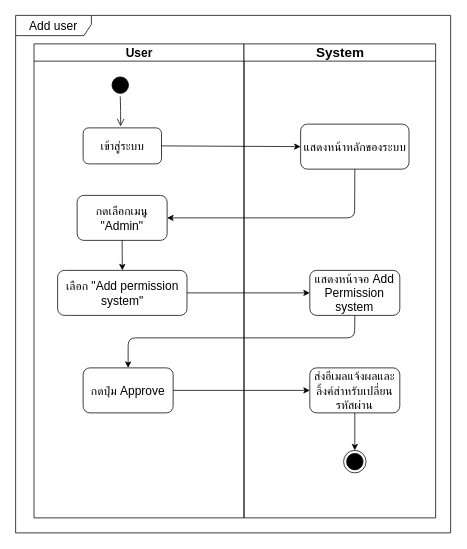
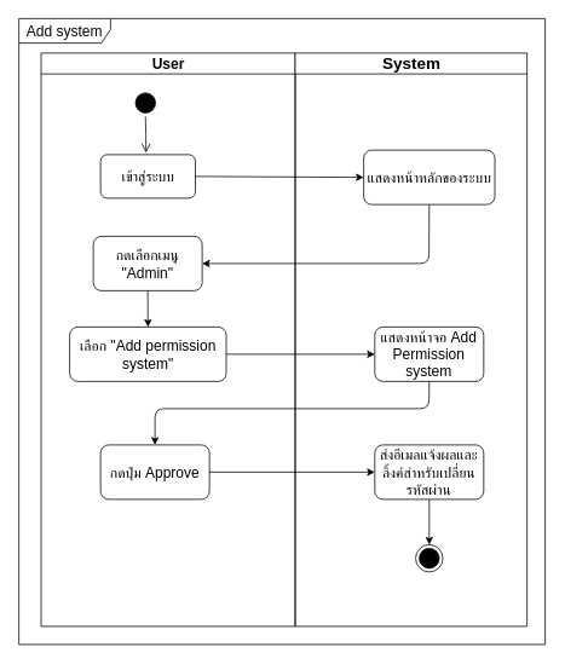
  <mxCell id="0" />
  <mxCell id="1" parent="0" />
  <mxCell id="2" value="User" style="swimlane;whiteSpace=wrap;fontSize=16;" vertex="1" parent="1"><mxGeometry x="44.5" y="58" width="280" height="632" as="geometry" /></mxCell>
  <mxCell id="3" value="" style="ellipse;shape=startState;fillColor=#000000;" vertex="1" parent="2"><mxGeometry x="100" y="40" width="30" height="30" as="geometry" /></mxCell>
  <mxCell id="4" value="" style="edgeStyle=elbowEdgeStyle;elbow=horizontal;verticalAlign=bottom;endArrow=open;endSize=8;endFill=1;rounded=0" edge="1" parent="2" source="3"><mxGeometry x="100" y="40" as="geometry"><mxPoint x="115.5" y="110" as="targetPoint" /></mxGeometry></mxCell>
  <mxCell id="5" value="&lt;font style=&quot;font-size: 16px&quot;&gt;เข้าสู่ระบบ&lt;/font&gt;" style="rounded=1;whiteSpace=wrap;html=1;" vertex="1" parent="2"><mxGeometry x="65.5" y="112" width="104.5" height="48" as="geometry" /></mxCell>
  <mxCell id="6" value="&lt;font style=&quot;font-size: 16px&quot;&gt;กดเลือกเมนู &quot;Admin&quot;&lt;/font&gt;" style="rounded=1;whiteSpace=wrap;html=1;" vertex="1" parent="2"><mxGeometry x="57.5" y="202" width="120" height="60" as="geometry" /></mxCell>
  <mxCell id="7" value="&lt;font style=&quot;font-size: 16px&quot;&gt;เลือก &quot;Add permission system&quot;&lt;/font&gt;" style="rounded=1;whiteSpace=wrap;html=1;" vertex="1" parent="2"><mxGeometry x="31.5" y="302" width="172.5" height="60" as="geometry" /></mxCell>
  <mxCell id="8" value="" style="endArrow=classic;html=1;exitX=0.5;exitY=1;exitDx=0;exitDy=0;entryX=0.5;entryY=0;entryDx=0;entryDy=0;" edge="1" parent="2" source="6" target="7"><mxGeometry width="50" height="50" relative="1" as="geometry"><mxPoint x="175.5" y="302" as="sourcePoint" /><mxPoint x="225.5" y="252" as="targetPoint" /></mxGeometry></mxCell>
  <mxCell id="9" value="&lt;font style=&quot;font-size: 16px&quot;&gt;กดปุ่ม Approve&lt;/font&gt;" style="rounded=1;whiteSpace=wrap;html=1;" vertex="1" parent="2"><mxGeometry x="65.5" y="432" width="120" height="60" as="geometry" /></mxCell>
  <mxCell id="10" value="System" style="swimlane;whiteSpace=wrap;fontSize=18;startSize=23;" vertex="1" parent="1"><mxGeometry x="324.5" y="58" width="255.5" height="632" as="geometry" /></mxCell>
  <mxCell id="11" value="&lt;font style=&quot;font-size: 16px&quot;&gt;แสดงหน้าหลักของระบบ&lt;/font&gt;" style="rounded=1;whiteSpace=wrap;html=1;" vertex="1" parent="10"><mxGeometry x="75.5" y="107" width="144.5" height="60" as="geometry" /></mxCell>
  <mxCell id="12" value="&lt;font style=&quot;font-size: 16px&quot;&gt;แสดงหน้าจอ Add Permission system&lt;/font&gt;" style="rounded=1;whiteSpace=wrap;html=1;" vertex="1" parent="10"><mxGeometry x="87.75" y="302" width="120" height="60" as="geometry" /></mxCell>
  <mxCell id="13" value="&lt;font style=&quot;font-size: 16px&quot;&gt;ส่งอีเมลแจ้งผลและลิ้งค์สำหรับเปลี่ยนรหัสผ่าน&lt;/font&gt;" style="rounded=1;whiteSpace=wrap;html=1;" vertex="1" parent="10"><mxGeometry x="87.75" y="432" width="120" height="60" as="geometry" /></mxCell>
  <mxCell id="14" value="" style="endArrow=classic;html=1;exitX=0.5;exitY=1;exitDx=0;exitDy=0;" edge="1" parent="10" source="13" target="15"><mxGeometry width="50" height="50" relative="1" as="geometry"><mxPoint x="145.5" y="552" as="sourcePoint" /><mxPoint x="195.5" y="502" as="targetPoint" /></mxGeometry></mxCell>
  <mxCell id="15" value="" style="ellipse;html=1;shape=endState;fillColor=#000000;" vertex="1" parent="10"><mxGeometry x="132.75" y="542" width="30" height="30" as="geometry" /></mxCell>
  <mxCell id="16" value="" style="endArrow=classic;html=1;exitX=1;exitY=0.5;exitDx=0;exitDy=0;entryX=0;entryY=0.5;entryDx=0;entryDy=0;" edge="1" parent="1" source="5" target="11"><mxGeometry width="50" height="50" relative="1" as="geometry"><mxPoint x="260" y="260" as="sourcePoint" /><mxPoint x="310" y="210" as="targetPoint" /></mxGeometry></mxCell>
  <mxCell id="17" value="" style="endArrow=classic;html=1;exitX=0.5;exitY=1;exitDx=0;exitDy=0;entryX=1;entryY=0.5;entryDx=0;entryDy=0;" edge="1" parent="1" source="11" target="6"><mxGeometry width="50" height="50" relative="1" as="geometry"><mxPoint x="440" y="340" as="sourcePoint" /><mxPoint x="490" y="290" as="targetPoint" /><Array as="points"><mxPoint x="472" y="290" /></Array></mxGeometry></mxCell>
  <mxCell id="18" value="" style="endArrow=classic;html=1;exitX=1;exitY=0.5;exitDx=0;exitDy=0;entryX=0;entryY=0.5;entryDx=0;entryDy=0;" edge="1" parent="1" source="7" target="12"><mxGeometry width="50" height="50" relative="1" as="geometry"><mxPoint x="280" y="410" as="sourcePoint" /><mxPoint x="330" y="360" as="targetPoint" /></mxGeometry></mxCell>
  <mxCell id="19" value="" style="endArrow=classic;html=1;exitX=0.5;exitY=1;exitDx=0;exitDy=0;entryX=0.5;entryY=0;entryDx=0;entryDy=0;" edge="1" parent="1" source="12" target="9"><mxGeometry width="50" height="50" relative="1" as="geometry"><mxPoint x="380" y="540" as="sourcePoint" /><mxPoint x="175" y="480" as="targetPoint" /><Array as="points"><mxPoint x="472" y="450" /><mxPoint x="170" y="450" /></Array></mxGeometry></mxCell>
  <mxCell id="20" value="" style="endArrow=classic;html=1;entryX=0;entryY=0.5;entryDx=0;entryDy=0;" edge="1" parent="1" target="13"><mxGeometry width="50" height="50" relative="1" as="geometry"><mxPoint x="230" y="520" as="sourcePoint" /><mxPoint x="290" y="490" as="targetPoint" /></mxGeometry></mxCell>
- <mxCell id="21" value="Add user" style="shape=umlFrame;whiteSpace=wrap;html=1;strokeColor=#000000;fontSize=16;width=101;height=27;" vertex="1" parent="1"><mxGeometry x="20" y="20" width="580" height="690" as="geometry" /></mxCell>
+ <mxCell id="21" value="Add system" style="shape=umlFrame;whiteSpace=wrap;html=1;strokeColor=#000000;fontSize=16;width=101;height=27;" vertex="1" parent="1"><mxGeometry x="20" y="20" width="580" height="690" as="geometry" /></mxCell>
